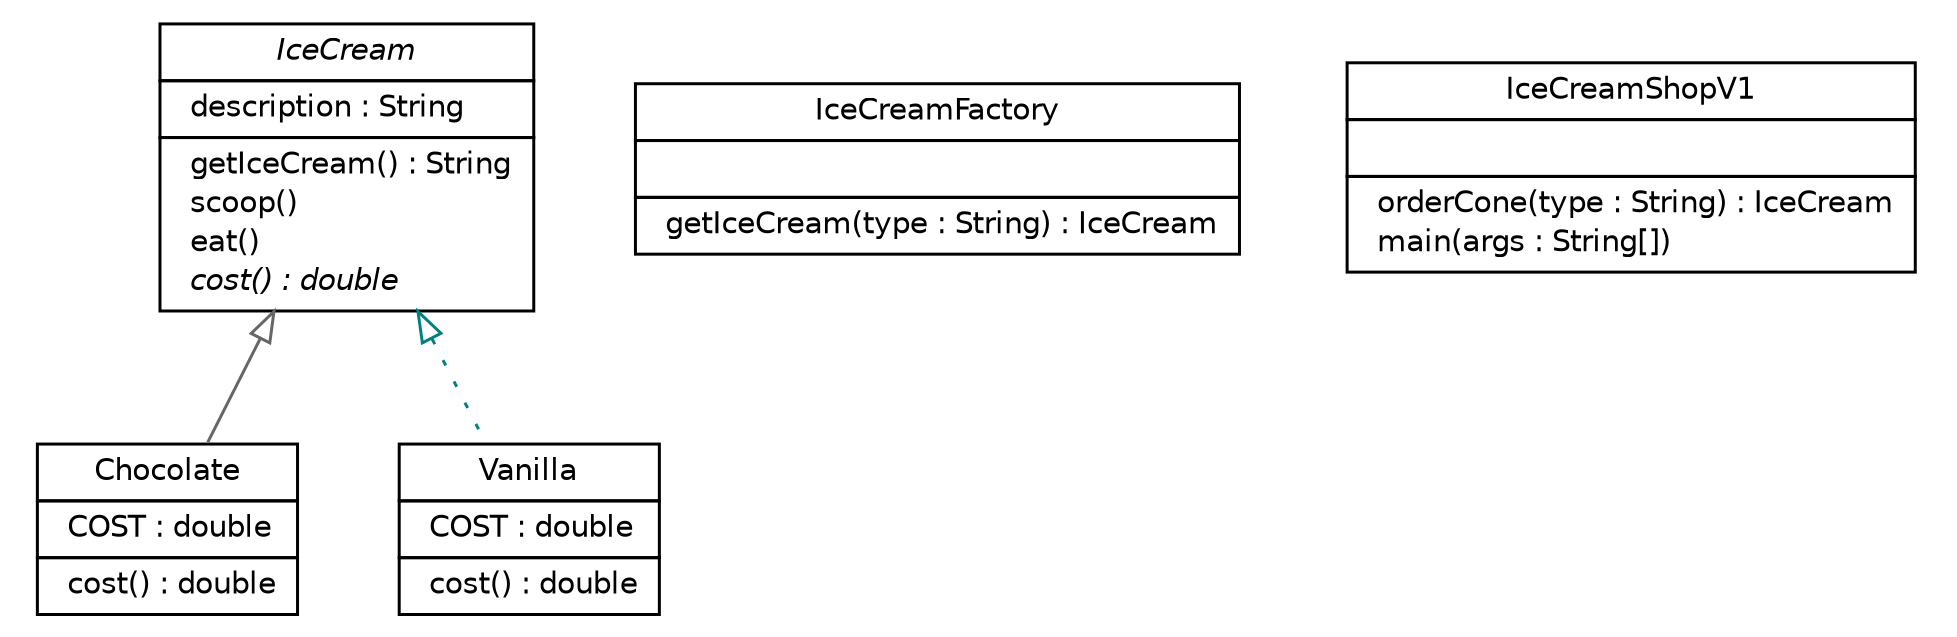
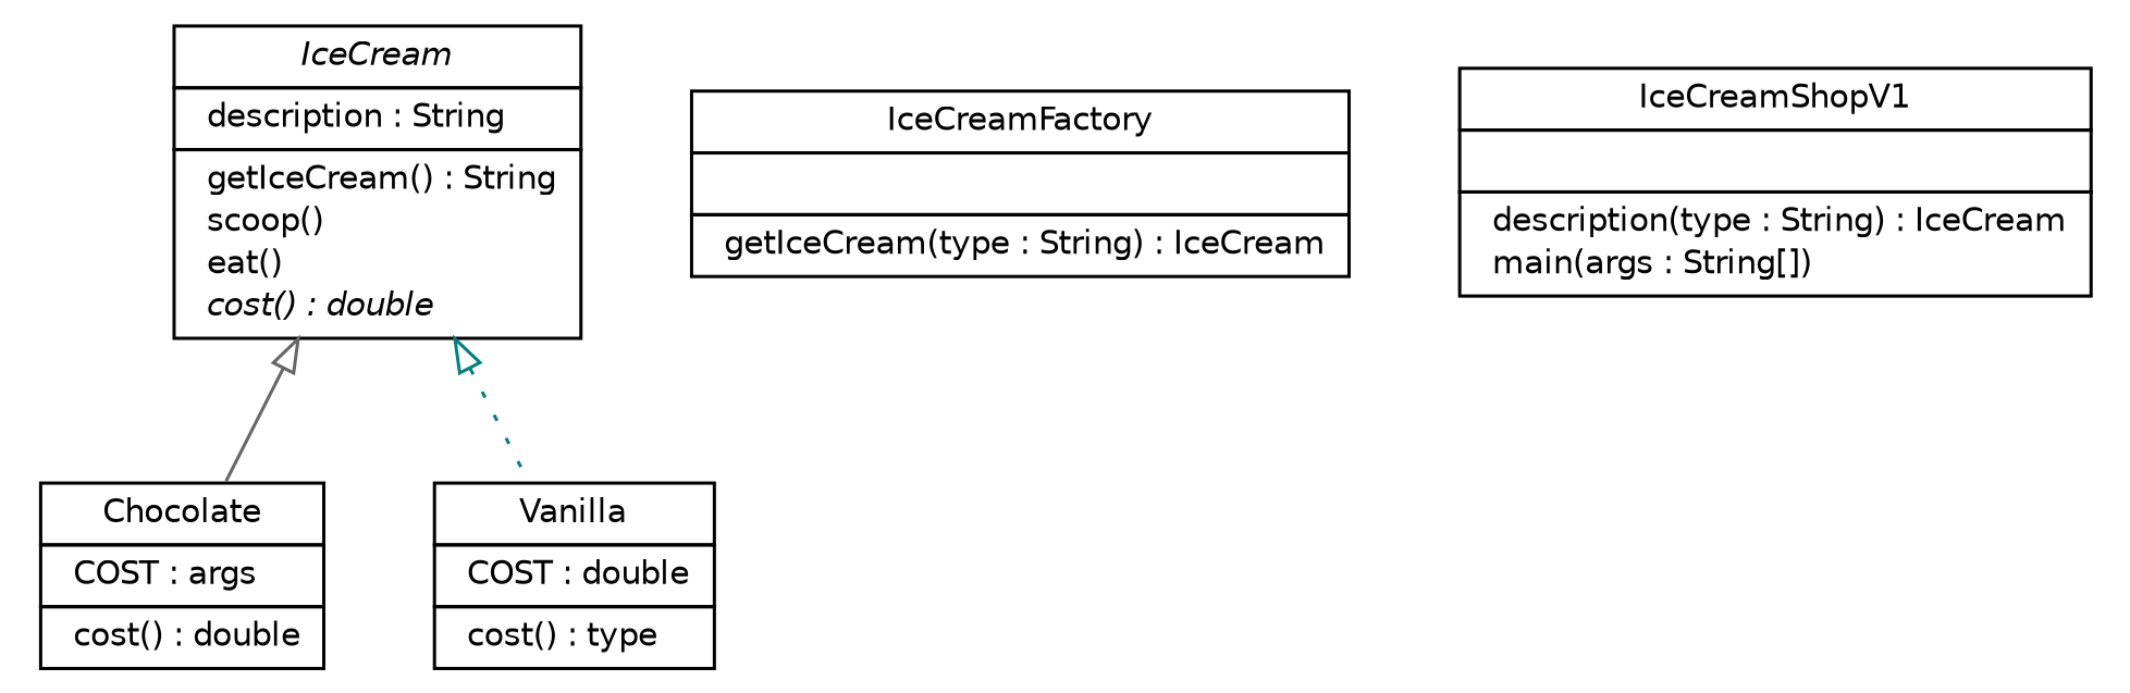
  digraph {
    fontname="DejaVu Sans"
    nodesep=0.25
    ranksep=0.5
    node [fontcolor=black fontname="DejaVu Sans" fontsize=10.0 shape=plaintext]
    edge [arrowtail=empty dir=back fontname="DejaVu Sans" fontsize=10 headport=p labelfontname=Helvetica labelfontsize=10 tailport=p]
-   n1 [label=<<table title="IceCreamShopV1.Chocolate" border="0" cellborder="1" cellspacing="0" cellpadding="2" port="p"> 		<tr><td><table border="0" cellspacing="0" cellpadding="1"> <tr><td align="center" balign="center"> Chocolate </td></tr> 		</table></td></tr> 		<tr><td><table border="0" cellspacing="0" cellpadding="1"> <tr><td align="left" balign="left">  COST : double </td></tr> 		</table></td></tr> 		<tr><td><table border="0" cellspacing="0" cellpadding="1"> <tr><td align="left" balign="left">  cost() : double </td></tr> 		</table></td></tr> 		</table>>]
+   n1 [label=<<table title="IceCreamShopV1.Chocolate" border="0" cellborder="1" cellspacing="0" cellpadding="2" port="p"> 		<tr><td><table border="0" cellspacing="0" cellpadding="1"> <tr><td align="center" balign="center"> Chocolate </td></tr> 		</table></td></tr> 		<tr><td><table border="0" cellspacing="0" cellpadding="1"> <tr><td align="left" balign="left">  COST : args </td></tr> 		</table></td></tr> 		<tr><td><table border="0" cellspacing="0" cellpadding="1"> <tr><td align="left" balign="left">  cost() : double </td></tr> 		</table></td></tr> 		</table>>]
    n2 [label=<<table title="IceCreamShopV1.IceCreamFactory" border="0" cellborder="1" cellspacing="0" cellpadding="2" port="p"> 		<tr><td><table border="0" cellspacing="0" cellpadding="1"> <tr><td align="center" balign="center"> IceCreamFactory </td></tr> 		</table></td></tr> 		<tr><td><table border="0" cellspacing="0" cellpadding="1"> <tr><td align="left" balign="left">  </td></tr> 		</table></td></tr> 		<tr><td><table border="0" cellspacing="0" cellpadding="1"> <tr><td align="left" balign="left">  getIceCream(type : String) : IceCream </td></tr> 		</table></td></tr> 		</table>>]
    n3 [label=<<table title="IceCreamShopV1.IceCream" border="0" cellborder="1" cellspacing="0" cellpadding="2" port="p"> 		<tr><td><table border="0" cellspacing="0" cellpadding="1"> <tr><td align="center" balign="center"><font face="Helvetica-Oblique"> IceCream </font></td></tr> 		</table></td></tr> 		<tr><td><table border="0" cellspacing="0" cellpadding="1"> <tr><td align="left" balign="left">  description : String </td></tr> 		</table></td></tr> 		<tr><td><table border="0" cellspacing="0" cellpadding="1"> <tr><td align="left" balign="left">  getIceCream() : String </td></tr> <tr><td align="left" balign="left">  scoop() </td></tr> <tr><td align="left" balign="left">  eat() </td></tr> <tr><td align="left" balign="left"><font face="Helvetica-Oblique" point-size="10.0">  cost() : double </font></td></tr> 		</table></td></tr> 		</table>>]
-   n4 [label=<<table title="IceCreamShopV1.Vanilla" border="0" cellborder="1" cellspacing="0" cellpadding="2" port="p"> 		<tr><td><table border="0" cellspacing="0" cellpadding="1"> <tr><td align="center" balign="center"> Vanilla </td></tr> 		</table></td></tr> 		<tr><td><table border="0" cellspacing="0" cellpadding="1"> <tr><td align="left" balign="left">  COST : double </td></tr> 		</table></td></tr> 		<tr><td><table border="0" cellspacing="0" cellpadding="1"> <tr><td align="left" balign="left">  cost() : double </td></tr> 		</table></td></tr> 		</table>>]
-   n5 [label=<<table title="IceCreamShopV1.IceCreamShopV1" border="0" cellborder="1" cellspacing="0" cellpadding="2" port="p"> 		<tr><td><table border="0" cellspacing="0" cellpadding="1"> <tr><td align="center" balign="center"> IceCreamShopV1 </td></tr> 		</table></td></tr> 		<tr><td><table border="0" cellspacing="0" cellpadding="1"> <tr><td align="left" balign="left">  </td></tr> 		</table></td></tr> 		<tr><td><table border="0" cellspacing="0" cellpadding="1"> <tr><td align="left" balign="left">  orderCone(type : String) : IceCream </td></tr> <tr><td align="left" balign="left">  main(args : String[]) </td></tr> 		</table></td></tr> 		</table>>]
+   n4 [label=<<table title="IceCreamShopV1.Vanilla" border="0" cellborder="1" cellspacing="0" cellpadding="2" port="p"> 		<tr><td><table border="0" cellspacing="0" cellpadding="1"> <tr><td align="center" balign="center"> Vanilla </td></tr> 		</table></td></tr> 		<tr><td><table border="0" cellspacing="0" cellpadding="1"> <tr><td align="left" balign="left">  COST : double </td></tr> 		</table></td></tr> 		<tr><td><table border="0" cellspacing="0" cellpadding="1"> <tr><td align="left" balign="left">  cost() : type </td></tr> 		</table></td></tr> 		</table>>]
+   n5 [label=<<table title="IceCreamShopV1.IceCreamShopV1" border="0" cellborder="1" cellspacing="0" cellpadding="2" port="p"> 		<tr><td><table border="0" cellspacing="0" cellpadding="1"> <tr><td align="center" balign="center"> IceCreamShopV1 </td></tr> 		</table></td></tr> 		<tr><td><table border="0" cellspacing="0" cellpadding="1"> <tr><td align="left" balign="left">  </td></tr> 		</table></td></tr> 		<tr><td><table border="0" cellspacing="0" cellpadding="1"> <tr><td align="left" balign="left">  description(type : String) : IceCream </td></tr> <tr><td align="left" balign="left">  main(args : String[]) </td></tr> 		</table></td></tr> 		</table>>]
    n3 -> n1 [color=gray40 style=solid]
    n3 -> n4 [color=teal style=dotted]
  }
